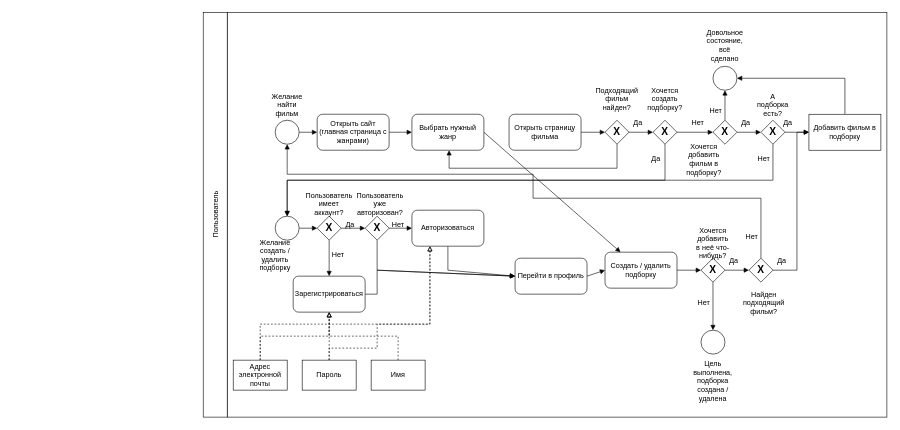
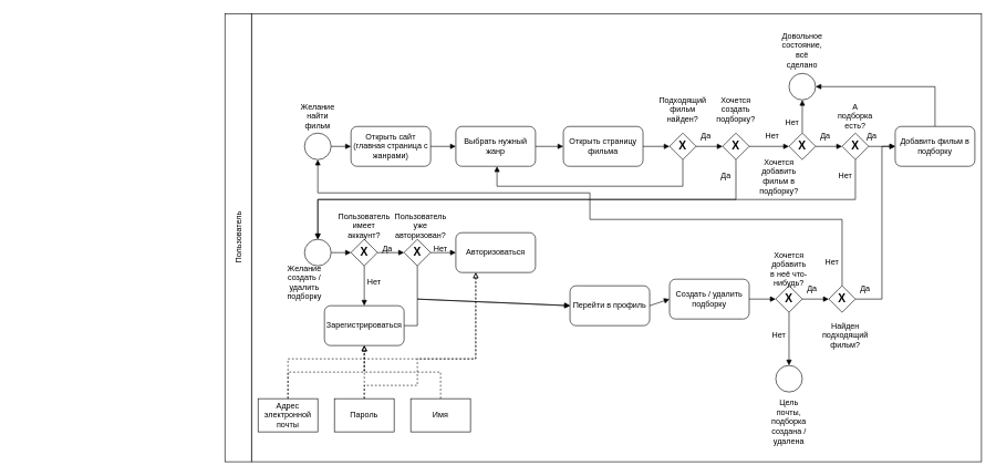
  <mxCell id="0" />
  <mxCell id="1" parent="0" />
  <mxCell id="2" value="" style="whiteSpace=wrap;html=1;rounded=0;fontSize=12;rotation=0;" vertex="1" parent="1"><mxGeometry x="378" y="20" width="1100" height="675" as="geometry" /></mxCell>
  <mxCell id="3" value="Пользователь" style="whiteSpace=wrap;html=1;rotation=-90;" vertex="1" parent="1"><mxGeometry x="20.5" y="337.5" width="675" height="40" as="geometry" /></mxCell>
  <mxCell id="4" style="edgeStyle=none;html=1;exitX=1;exitY=0.5;exitDx=0;exitDy=0;entryX=0;entryY=0.5;entryDx=0;entryDy=0;endArrow=block;endFill=1;" edge="1" parent="1" source="5" target="8"><mxGeometry relative="1" as="geometry" /></mxCell>
  <mxCell id="5" value="" style="ellipse;whiteSpace=wrap;html=1;" vertex="1" parent="1"><mxGeometry x="458" y="200" width="40" height="40" as="geometry" /></mxCell>
  <mxCell id="6" value="Желание найти фильм" style="text;strokeColor=none;align=center;fillColor=none;html=1;verticalAlign=middle;whiteSpace=wrap;rounded=0;" vertex="1" parent="1"><mxGeometry x="448" y="160" width="60" height="30" as="geometry" /></mxCell>
  <mxCell id="7" style="edgeStyle=none;html=1;exitX=1;exitY=0.5;exitDx=0;exitDy=0;entryX=0;entryY=0.5;entryDx=0;entryDy=0;fontSize=12;endArrow=block;endFill=1;" edge="1" parent="1" source="8" target="10"><mxGeometry relative="1" as="geometry" /></mxCell>
  <mxCell id="8" value="Открыть сайт (главная страница с жанрами)" style="whiteSpace=wrap;html=1;rounded=1;" vertex="1" parent="1"><mxGeometry x="528" y="190" width="120" height="60" as="geometry" /></mxCell>
- <mxCell id="9" style="edgeStyle=none;html=1;exitX=1;exitY=0.5;exitDx=0;exitDy=0;fontSize=12;endArrow=block;endFill=1;" edge="1" parent="1" source="10" target="52"><mxGeometry relative="1" as="geometry" /></mxCell>
+ <mxCell id="9" style="edgeStyle=none;html=1;exitX=1;exitY=0.5;exitDx=0;exitDy=0;entryX=0;entryY=0.5;entryDx=0;entryDy=0;fontSize=12;endArrow=block;endFill=1;" edge="1" parent="1" source="10" target="12"><mxGeometry relative="1" as="geometry" /></mxCell>
  <mxCell id="10" value="Выбрать нужный жанр" style="whiteSpace=wrap;html=1;rounded=1;" vertex="1" parent="1"><mxGeometry x="686" y="190" width="120" height="60" as="geometry" /></mxCell>
  <mxCell id="11" style="edgeStyle=none;html=1;exitX=1;exitY=0.5;exitDx=0;exitDy=0;entryX=0;entryY=0.5;entryDx=0;entryDy=0;fontSize=12;endArrow=block;endFill=1;" edge="1" parent="1" source="12" target="15"><mxGeometry relative="1" as="geometry" /></mxCell>
  <mxCell id="12" value="Открыть страницу фильма" style="whiteSpace=wrap;html=1;rounded=1;" vertex="1" parent="1"><mxGeometry x="848" y="190" width="120" height="60" as="geometry" /></mxCell>
  <mxCell id="13" style="edgeStyle=none;html=1;exitX=1;exitY=0.5;exitDx=0;exitDy=0;entryX=0;entryY=0.5;entryDx=0;entryDy=0;fontSize=12;endArrow=block;endFill=1;" edge="1" parent="1" source="15" target="19"><mxGeometry relative="1" as="geometry" /></mxCell>
  <mxCell id="14" style="edgeStyle=none;html=1;exitX=0.5;exitY=1;exitDx=0;exitDy=0;fontSize=12;endArrow=block;endFill=1;rounded=0;" edge="1" parent="1" source="15"><mxGeometry relative="1" as="geometry"><mxPoint x="748" y="250" as="targetPoint" /><Array as="points"><mxPoint x="1028" y="280" /><mxPoint x="748" y="280" /></Array></mxGeometry></mxCell>
  <mxCell id="15" value="&lt;b&gt;&lt;font style=&quot;font-size: 17px;&quot;&gt;Х&lt;/font&gt;&lt;/b&gt;" style="rhombus;whiteSpace=wrap;html=1;rounded=0;" vertex="1" parent="1"><mxGeometry x="1008" y="200" width="40" height="40" as="geometry" /></mxCell>
  <mxCell id="16" value="Хочется создать подборку?" style="text;strokeColor=none;align=center;fillColor=none;html=1;verticalAlign=middle;whiteSpace=wrap;rounded=0;fontSize=12;" vertex="1" parent="1"><mxGeometry x="1078" y="150" width="60" height="30" as="geometry" /></mxCell>
  <mxCell id="17" style="edgeStyle=none;html=1;exitX=1;exitY=0.5;exitDx=0;exitDy=0;entryX=0;entryY=0.5;entryDx=0;entryDy=0;fontSize=12;endArrow=block;endFill=1;" edge="1" parent="1" source="19" target="66"><mxGeometry relative="1" as="geometry"><mxPoint x="1198" y="220" as="targetPoint" /></mxGeometry></mxCell>
  <mxCell id="18" style="edgeStyle=none;rounded=0;html=1;exitX=0.5;exitY=1;exitDx=0;exitDy=0;fontSize=12;endArrow=block;endFill=1;entryX=0.5;entryY=0;entryDx=0;entryDy=0;" edge="1" parent="1" source="19" target="23"><mxGeometry relative="1" as="geometry"><mxPoint x="568" y="340" as="targetPoint" /><Array as="points"><mxPoint x="1108" y="300" /><mxPoint x="478" y="300" /></Array></mxGeometry></mxCell>
  <mxCell id="19" value="&lt;b&gt;&lt;font style=&quot;font-size: 17px;&quot;&gt;Х&lt;/font&gt;&lt;/b&gt;" style="rhombus;whiteSpace=wrap;html=1;rounded=0;" vertex="1" parent="1"><mxGeometry x="1088" y="200" width="40" height="40" as="geometry" /></mxCell>
  <mxCell id="20" value="Да" style="text;strokeColor=none;align=center;fillColor=none;html=1;verticalAlign=middle;whiteSpace=wrap;rounded=0;fontSize=12;" vertex="1" parent="1"><mxGeometry x="1048" y="200" width="30" height="10" as="geometry" /></mxCell>
  <mxCell id="21" value="Нет" style="text;strokeColor=none;align=center;fillColor=none;html=1;verticalAlign=middle;whiteSpace=wrap;rounded=0;fontSize=12;" vertex="1" parent="1"><mxGeometry x="1148" y="200" width="30" height="10" as="geometry" /></mxCell>
  <mxCell id="22" style="edgeStyle=none;rounded=0;html=1;exitX=1;exitY=0.5;exitDx=0;exitDy=0;entryX=0;entryY=0.5;entryDx=0;entryDy=0;fontSize=12;endArrow=block;endFill=1;" edge="1" parent="1" source="23" target="28"><mxGeometry relative="1" as="geometry" /></mxCell>
  <mxCell id="23" value="" style="ellipse;whiteSpace=wrap;html=1;" vertex="1" parent="1"><mxGeometry x="458" y="360" width="40" height="40" as="geometry" /></mxCell>
  <mxCell id="24" value="Желание создать / удалить подборку" style="text;strokeColor=none;align=center;fillColor=none;html=1;verticalAlign=middle;whiteSpace=wrap;rounded=0;" vertex="1" parent="1"><mxGeometry x="428" y="410" width="60" height="30" as="geometry" /></mxCell>
  <mxCell id="25" value="Да" style="text;strokeColor=none;align=center;fillColor=none;html=1;verticalAlign=middle;whiteSpace=wrap;rounded=0;fontSize=12;" vertex="1" parent="1"><mxGeometry x="1078" y="260" width="30" height="10" as="geometry" /></mxCell>
  <mxCell id="26" style="edgeStyle=none;rounded=0;html=1;exitX=1;exitY=0.5;exitDx=0;exitDy=0;entryX=0;entryY=0.5;entryDx=0;entryDy=0;fontSize=12;endArrow=block;endFill=1;" edge="1" parent="1" source="28" target="32"><mxGeometry relative="1" as="geometry" /></mxCell>
  <mxCell id="27" style="edgeStyle=none;rounded=0;html=1;exitX=0.5;exitY=1;exitDx=0;exitDy=0;fontSize=12;endArrow=block;endFill=1;" edge="1" parent="1" source="28" target="41"><mxGeometry relative="1" as="geometry" /></mxCell>
  <mxCell id="28" value="&lt;b&gt;&lt;font style=&quot;font-size: 17px;&quot;&gt;Х&lt;/font&gt;&lt;/b&gt;" style="rhombus;whiteSpace=wrap;html=1;rounded=0;" vertex="1" parent="1"><mxGeometry x="528" y="360" width="40" height="40" as="geometry" /></mxCell>
  <mxCell id="29" value="Пользователь имеет аккаунт?" style="text;strokeColor=none;align=center;fillColor=none;html=1;verticalAlign=middle;whiteSpace=wrap;rounded=0;" vertex="1" parent="1"><mxGeometry x="523" y="330" width="50" height="20" as="geometry" /></mxCell>
  <mxCell id="30" style="edgeStyle=none;rounded=0;html=1;exitX=1;exitY=0.5;exitDx=0;exitDy=0;entryX=0;entryY=0.5;entryDx=0;entryDy=0;fontSize=12;endArrow=block;endFill=1;" edge="1" parent="1" source="32" target="37"><mxGeometry relative="1" as="geometry" /></mxCell>
  <mxCell id="31" style="edgeStyle=none;rounded=0;html=1;exitX=0.5;exitY=1;exitDx=0;exitDy=0;entryX=0;entryY=0.5;entryDx=0;entryDy=0;fontSize=12;endArrow=block;endFill=1;" edge="1" parent="1" source="32" target="39"><mxGeometry relative="1" as="geometry"><Array as="points"><mxPoint x="628" y="450" /></Array></mxGeometry></mxCell>
  <mxCell id="32" value="&lt;b&gt;&lt;font style=&quot;font-size: 17px;&quot;&gt;Х&lt;/font&gt;&lt;/b&gt;" style="rhombus;whiteSpace=wrap;html=1;rounded=0;" vertex="1" parent="1"><mxGeometry x="608" y="360" width="40" height="40" as="geometry" /></mxCell>
  <mxCell id="33" value="Пользователь уже авторизован?" style="text;strokeColor=none;align=center;fillColor=none;html=1;verticalAlign=middle;whiteSpace=wrap;rounded=0;" vertex="1" parent="1"><mxGeometry x="608" y="330" width="50" height="20" as="geometry" /></mxCell>
  <mxCell id="34" value="Да" style="text;strokeColor=none;align=center;fillColor=none;html=1;verticalAlign=middle;whiteSpace=wrap;rounded=0;fontSize=12;" vertex="1" parent="1"><mxGeometry x="568" y="370" width="30" height="10" as="geometry" /></mxCell>
  <mxCell id="35" value="Нет" style="text;strokeColor=none;align=center;fillColor=none;html=1;verticalAlign=middle;whiteSpace=wrap;rounded=0;fontSize=12;" vertex="1" parent="1"><mxGeometry x="648" y="370" width="30" height="10" as="geometry" /></mxCell>
- <mxCell id="36" style="edgeStyle=none;rounded=0;html=1;exitX=0.5;exitY=1;exitDx=0;exitDy=0;entryX=0;entryY=0.5;entryDx=0;entryDy=0;fontSize=12;endArrow=block;endFill=1;" edge="1" parent="1" source="37" target="39"><mxGeometry relative="1" as="geometry"><Array as="points"><mxPoint x="746" y="450" /></Array></mxGeometry></mxCell>
  <mxCell id="37" value="Авторизоваться" style="whiteSpace=wrap;html=1;rounded=1;" vertex="1" parent="1"><mxGeometry x="686" y="350" width="120" height="60" as="geometry" /></mxCell>
  <mxCell id="38" style="edgeStyle=none;rounded=0;html=1;exitX=1;exitY=0.5;exitDx=0;exitDy=0;entryX=0;entryY=0.5;entryDx=0;entryDy=0;fontSize=12;endArrow=block;endFill=1;" edge="1" parent="1" source="39" target="52"><mxGeometry relative="1" as="geometry" /></mxCell>
  <mxCell id="39" value="Перейти в профиль" style="whiteSpace=wrap;html=1;rounded=1;" vertex="1" parent="1"><mxGeometry x="858" y="430" width="120" height="60" as="geometry" /></mxCell>
  <mxCell id="40" style="edgeStyle=none;rounded=0;html=1;exitX=1;exitY=0.5;exitDx=0;exitDy=0;entryX=0;entryY=0.5;entryDx=0;entryDy=0;fontSize=12;endArrow=block;endFill=1;" edge="1" parent="1" source="41" target="39"><mxGeometry relative="1" as="geometry"><Array as="points"><mxPoint x="628" y="490" /><mxPoint x="628" y="450" /></Array></mxGeometry></mxCell>
  <mxCell id="41" value="Зарегистрироваться" style="whiteSpace=wrap;html=1;rounded=1;" vertex="1" parent="1"><mxGeometry x="488" y="460" width="120" height="60" as="geometry" /></mxCell>
  <mxCell id="42" value="Нет" style="text;strokeColor=none;align=center;fillColor=none;html=1;verticalAlign=middle;whiteSpace=wrap;rounded=0;fontSize=12;" vertex="1" parent="1"><mxGeometry x="548" y="420" width="30" height="10" as="geometry" /></mxCell>
  <mxCell id="43" style="edgeStyle=none;rounded=0;html=1;exitX=0.5;exitY=0;exitDx=0;exitDy=0;entryX=0.5;entryY=1;entryDx=0;entryDy=0;fontSize=12;endArrow=block;endFill=0;dashed=1;" edge="1" parent="1" source="45" target="41"><mxGeometry relative="1" as="geometry"><Array as="points"><mxPoint x="433" y="560" /><mxPoint x="548" y="560" /></Array></mxGeometry></mxCell>
  <mxCell id="44" style="edgeStyle=none;rounded=0;html=1;exitX=0.5;exitY=0;exitDx=0;exitDy=0;entryX=0.25;entryY=1;entryDx=0;entryDy=0;dashed=1;fontSize=12;endArrow=block;endFill=0;" edge="1" parent="1" source="45" target="37"><mxGeometry relative="1" as="geometry"><Array as="points"><mxPoint x="433" y="580" /><mxPoint x="433" y="540" /><mxPoint x="716" y="540" /></Array></mxGeometry></mxCell>
  <mxCell id="45" value="Адрес электронной почты" style="whiteSpace=wrap;html=1;rounded=0;fontSize=12;" vertex="1" parent="1"><mxGeometry x="388" y="600" width="90" height="50" as="geometry" /></mxCell>
  <mxCell id="46" style="edgeStyle=none;rounded=0;html=1;exitX=0.5;exitY=0;exitDx=0;exitDy=0;dashed=1;fontSize=12;endArrow=block;endFill=0;" edge="1" parent="1" source="48"><mxGeometry relative="1" as="geometry"><mxPoint x="548.222" y="520" as="targetPoint" /></mxGeometry></mxCell>
  <mxCell id="47" style="edgeStyle=none;rounded=0;html=1;exitX=0.5;exitY=0;exitDx=0;exitDy=0;entryX=0.25;entryY=1;entryDx=0;entryDy=0;dashed=1;fontSize=12;endArrow=block;endFill=0;" edge="1" parent="1" source="48" target="37"><mxGeometry relative="1" as="geometry"><Array as="points"><mxPoint x="548" y="580" /><mxPoint x="628" y="580" /><mxPoint x="628" y="540" /><mxPoint x="716" y="540" /></Array></mxGeometry></mxCell>
  <mxCell id="48" value="Пароль" style="whiteSpace=wrap;html=1;rounded=0;fontSize=12;" vertex="1" parent="1"><mxGeometry x="503" y="600" width="90" height="50" as="geometry" /></mxCell>
  <mxCell id="49" style="edgeStyle=none;rounded=0;html=1;exitX=0.5;exitY=0;exitDx=0;exitDy=0;entryX=0.5;entryY=1;entryDx=0;entryDy=0;dashed=1;fontSize=12;endArrow=block;endFill=0;" edge="1" parent="1" source="50" target="41"><mxGeometry relative="1" as="geometry"><Array as="points"><mxPoint x="663" y="560" /><mxPoint x="548" y="560" /></Array></mxGeometry></mxCell>
  <mxCell id="50" value="Имя" style="whiteSpace=wrap;html=1;rounded=0;fontSize=12;" vertex="1" parent="1"><mxGeometry x="618" y="600" width="90" height="50" as="geometry" /></mxCell>
  <mxCell id="51" style="edgeStyle=none;rounded=0;html=1;exitX=1;exitY=0.5;exitDx=0;exitDy=0;entryX=0;entryY=0.5;entryDx=0;entryDy=0;fontSize=12;endArrow=block;endFill=1;" edge="1" parent="1" source="52" target="55"><mxGeometry relative="1" as="geometry" /></mxCell>
  <mxCell id="52" value="Создать / удалить подборку" style="whiteSpace=wrap;html=1;rounded=1;" vertex="1" parent="1"><mxGeometry x="1008" y="420" width="120" height="60" as="geometry" /></mxCell>
  <mxCell id="53" style="edgeStyle=none;rounded=0;html=1;exitX=0.5;exitY=1;exitDx=0;exitDy=0;fontSize=12;endArrow=block;endFill=1;" edge="1" parent="1" source="55" target="57"><mxGeometry relative="1" as="geometry" /></mxCell>
  <mxCell id="54" style="edgeStyle=none;rounded=0;html=1;exitX=1;exitY=0.5;exitDx=0;exitDy=0;entryX=0;entryY=0.5;entryDx=0;entryDy=0;fontSize=12;endArrow=block;endFill=1;" edge="1" parent="1" source="55" target="62"><mxGeometry relative="1" as="geometry" /></mxCell>
  <mxCell id="55" value="&lt;b&gt;&lt;font style=&quot;font-size: 17px;&quot;&gt;Х&lt;/font&gt;&lt;/b&gt;" style="rhombus;whiteSpace=wrap;html=1;rounded=0;" vertex="1" parent="1"><mxGeometry x="1168" y="430" width="40" height="40" as="geometry" /></mxCell>
  <mxCell id="56" value="Хочется добавить в неё что-нибудь?" style="text;strokeColor=none;align=center;fillColor=none;html=1;verticalAlign=middle;whiteSpace=wrap;rounded=0;fontSize=12;" vertex="1" parent="1"><mxGeometry x="1158" y="390" width="60" height="30" as="geometry" /></mxCell>
  <mxCell id="57" value="" style="ellipse;whiteSpace=wrap;html=1;" vertex="1" parent="1"><mxGeometry x="1168" y="550" width="40" height="40" as="geometry" /></mxCell>
- <mxCell id="58" value="Цель выполнена, подборка создана / удалена" style="text;strokeColor=none;align=center;fillColor=none;html=1;verticalAlign=middle;whiteSpace=wrap;rounded=0;fontSize=12;" vertex="1" parent="1"><mxGeometry x="1158" y="620" width="60" height="30" as="geometry" /></mxCell>
+ <mxCell id="58" value="Цель почты, подборка создана / удалена" style="text;strokeColor=none;align=center;fillColor=none;html=1;verticalAlign=middle;whiteSpace=wrap;rounded=0;fontSize=12;" vertex="1" parent="1"><mxGeometry x="1158" y="620" width="60" height="30" as="geometry" /></mxCell>
  <mxCell id="59" value="Нет" style="text;strokeColor=none;align=center;fillColor=none;html=1;verticalAlign=middle;whiteSpace=wrap;rounded=0;fontSize=12;" vertex="1" parent="1"><mxGeometry x="1158" y="500" width="30" height="10" as="geometry" /></mxCell>
  <mxCell id="60" style="edgeStyle=none;rounded=0;html=1;exitX=1;exitY=0.5;exitDx=0;exitDy=0;entryX=0;entryY=0.5;entryDx=0;entryDy=0;fontSize=12;endArrow=block;endFill=1;" edge="1" parent="1" source="62" target="78"><mxGeometry relative="1" as="geometry"><Array as="points"><mxPoint x="1328" y="450" /><mxPoint x="1328" y="220" /></Array></mxGeometry></mxCell>
  <mxCell id="61" style="edgeStyle=none;rounded=0;html=1;exitX=0.5;exitY=0;exitDx=0;exitDy=0;fontSize=12;endArrow=block;endFill=1;entryX=0.5;entryY=1;entryDx=0;entryDy=0;" edge="1" parent="1" source="62" target="5"><mxGeometry relative="1" as="geometry"><mxPoint x="708" y="330" as="targetPoint" /><Array as="points"><mxPoint x="1268" y="330" /><mxPoint x="888" y="330" /><mxPoint x="888" y="290" /><mxPoint x="478" y="290" /></Array></mxGeometry></mxCell>
  <mxCell id="62" value="&lt;span style=&quot;font-size: 17px;&quot;&gt;&lt;b&gt;Х&lt;/b&gt;&lt;/span&gt;" style="rhombus;whiteSpace=wrap;html=1;rounded=0;" vertex="1" parent="1"><mxGeometry x="1248" y="430" width="40" height="40" as="geometry" /></mxCell>
  <mxCell id="63" value="Найден подходящий фильм?" style="text;strokeColor=none;align=center;fillColor=none;html=1;verticalAlign=middle;whiteSpace=wrap;rounded=0;fontSize=12;" vertex="1" parent="1"><mxGeometry x="1243" y="490" width="60" height="30" as="geometry" /></mxCell>
  <mxCell id="64" style="edgeStyle=none;rounded=0;html=1;exitX=1;exitY=0.5;exitDx=0;exitDy=0;entryX=0;entryY=0.5;entryDx=0;entryDy=0;fontSize=12;endArrow=block;endFill=1;" edge="1" parent="1" source="66" target="72"><mxGeometry relative="1" as="geometry" /></mxCell>
  <mxCell id="65" style="edgeStyle=none;rounded=0;html=1;exitX=0.5;exitY=0;exitDx=0;exitDy=0;entryX=0.5;entryY=1;entryDx=0;entryDy=0;fontSize=12;endArrow=block;endFill=1;" edge="1" parent="1" source="66" target="69"><mxGeometry relative="1" as="geometry" /></mxCell>
  <mxCell id="66" value="&lt;b&gt;&lt;font style=&quot;font-size: 17px;&quot;&gt;Х&lt;/font&gt;&lt;/b&gt;" style="rhombus;whiteSpace=wrap;html=1;rounded=0;" vertex="1" parent="1"><mxGeometry x="1188" y="200" width="40" height="40" as="geometry" /></mxCell>
  <mxCell id="67" value="Хочется добавить фильм в подборку?" style="text;strokeColor=none;align=center;fillColor=none;html=1;verticalAlign=middle;whiteSpace=wrap;rounded=0;fontSize=12;" vertex="1" parent="1"><mxGeometry x="1143" y="250" width="60" height="30" as="geometry" /></mxCell>
  <mxCell id="68" value="Довольное состояние,&lt;br&gt;всё сделано" style="text;strokeColor=none;align=center;fillColor=none;html=1;verticalAlign=middle;whiteSpace=wrap;rounded=0;fontSize=12;" vertex="1" parent="1"><mxGeometry x="1178" y="60" width="60" height="30" as="geometry" /></mxCell>
  <mxCell id="69" value="" style="ellipse;whiteSpace=wrap;html=1;" vertex="1" parent="1"><mxGeometry x="1188" y="110" width="40" height="40" as="geometry" /></mxCell>
  <mxCell id="70" style="edgeStyle=none;rounded=0;html=1;exitX=0.5;exitY=1;exitDx=0;exitDy=0;fontSize=12;endArrow=block;endFill=1;entryX=0.5;entryY=0;entryDx=0;entryDy=0;" edge="1" parent="1" source="72" target="23"><mxGeometry relative="1" as="geometry"><mxPoint x="1008" y="330" as="targetPoint" /><Array as="points"><mxPoint x="1288" y="300" /><mxPoint x="478" y="300" /></Array></mxGeometry></mxCell>
  <mxCell id="71" style="edgeStyle=none;rounded=0;html=1;exitX=1;exitY=0.5;exitDx=0;exitDy=0;entryX=0;entryY=0.5;entryDx=0;entryDy=0;fontSize=12;endArrow=block;endFill=1;" edge="1" parent="1" source="72" target="78"><mxGeometry relative="1" as="geometry" /></mxCell>
  <mxCell id="72" value="&lt;b&gt;&lt;font style=&quot;font-size: 17px;&quot;&gt;Х&lt;/font&gt;&lt;/b&gt;" style="rhombus;whiteSpace=wrap;html=1;rounded=0;" vertex="1" parent="1"><mxGeometry x="1268" y="200" width="40" height="40" as="geometry" /></mxCell>
  <mxCell id="73" value="А подборка есть?" style="text;strokeColor=none;align=center;fillColor=none;html=1;verticalAlign=middle;whiteSpace=wrap;rounded=0;fontSize=12;" vertex="1" parent="1"><mxGeometry x="1258" y="160" width="60" height="30" as="geometry" /></mxCell>
  <mxCell id="74" value="Нет" style="text;strokeColor=none;align=center;fillColor=none;html=1;verticalAlign=middle;whiteSpace=wrap;rounded=0;fontSize=12;" vertex="1" parent="1"><mxGeometry x="1258" y="260" width="30" height="10" as="geometry" /></mxCell>
  <mxCell id="75" value="Нет" style="text;strokeColor=none;align=center;fillColor=none;html=1;verticalAlign=middle;whiteSpace=wrap;rounded=0;fontSize=12;" vertex="1" parent="1"><mxGeometry x="1178" y="180" width="30" height="10" as="geometry" /></mxCell>
  <mxCell id="76" value="Да" style="text;strokeColor=none;align=center;fillColor=none;html=1;verticalAlign=middle;whiteSpace=wrap;rounded=0;fontSize=12;" vertex="1" parent="1"><mxGeometry x="1228" y="200" width="30" height="10" as="geometry" /></mxCell>
  <mxCell id="77" style="edgeStyle=none;rounded=0;html=1;exitX=0.5;exitY=0;exitDx=0;exitDy=0;entryX=1;entryY=0.5;entryDx=0;entryDy=0;fontSize=12;endArrow=block;endFill=1;" edge="1" parent="1" source="78" target="69"><mxGeometry relative="1" as="geometry"><Array as="points"><mxPoint x="1408" y="130" /></Array></mxGeometry></mxCell>
- <mxCell id="78" value="Добавить фильм в подборку" style="whiteSpace=wrap;html=1;rounded=0;" vertex="1" parent="1"><mxGeometry x="1348" y="190" width="120" height="60" as="geometry" /></mxCell>
+ <mxCell id="78" value="Добавить фильм в подборку" style="whiteSpace=wrap;html=1;rounded=1;" vertex="1" parent="1"><mxGeometry x="1348" y="190" width="120" height="60" as="geometry" /></mxCell>
  <mxCell id="79" value="Да" style="text;strokeColor=none;align=center;fillColor=none;html=1;verticalAlign=middle;whiteSpace=wrap;rounded=0;fontSize=12;" vertex="1" parent="1"><mxGeometry x="1298" y="200" width="30" height="10" as="geometry" /></mxCell>
  <mxCell id="80" value="Да" style="text;strokeColor=none;align=center;fillColor=none;html=1;verticalAlign=middle;whiteSpace=wrap;rounded=0;fontSize=12;" vertex="1" parent="1"><mxGeometry x="1208" y="430" width="30" height="10" as="geometry" /></mxCell>
  <mxCell id="81" value="Да" style="text;strokeColor=none;align=center;fillColor=none;html=1;verticalAlign=middle;whiteSpace=wrap;rounded=0;fontSize=12;" vertex="1" parent="1"><mxGeometry x="1288" y="430" width="30" height="10" as="geometry" /></mxCell>
  <mxCell id="82" value="Нет" style="text;strokeColor=none;align=center;fillColor=none;html=1;verticalAlign=middle;whiteSpace=wrap;rounded=0;fontSize=12;" vertex="1" parent="1"><mxGeometry x="1238" y="389" width="30" height="10" as="geometry" /></mxCell>
  <mxCell id="83" value="Подходящий фильм найден?" style="text;strokeColor=none;align=center;fillColor=none;html=1;verticalAlign=middle;whiteSpace=wrap;rounded=0;fontSize=12;" vertex="1" parent="1"><mxGeometry x="998" y="150" width="60" height="30" as="geometry" /></mxCell>
